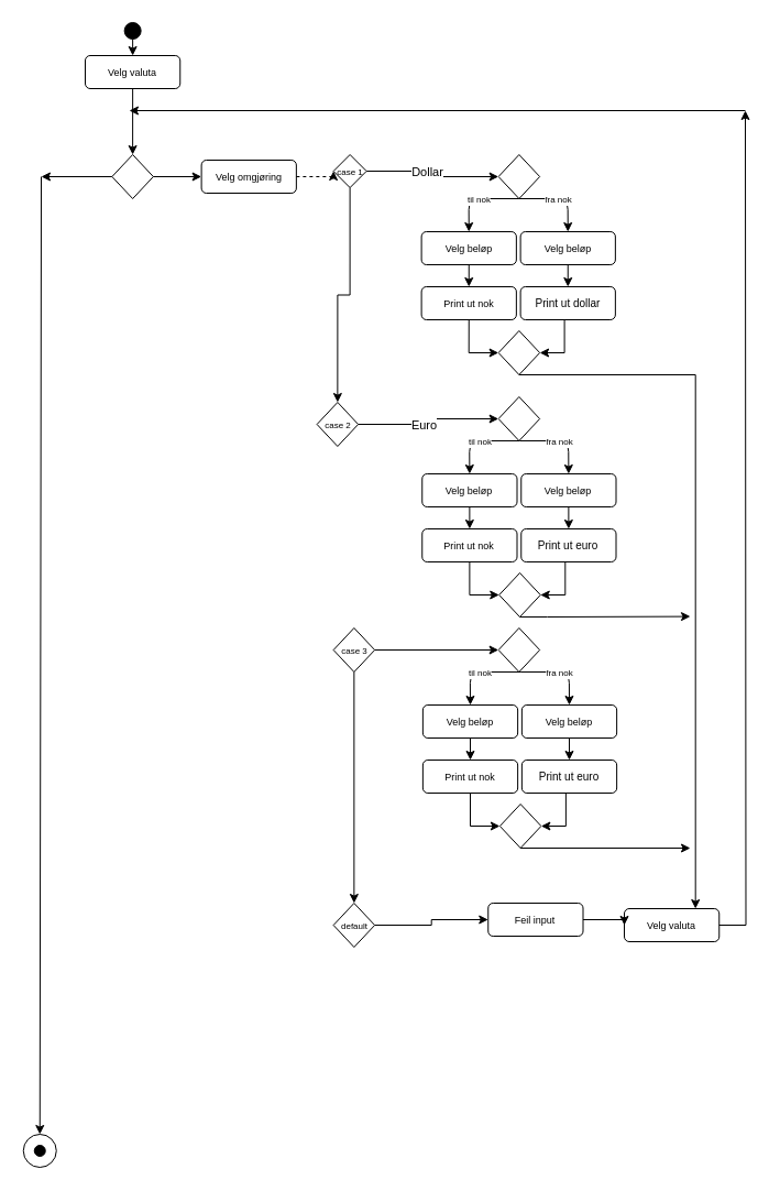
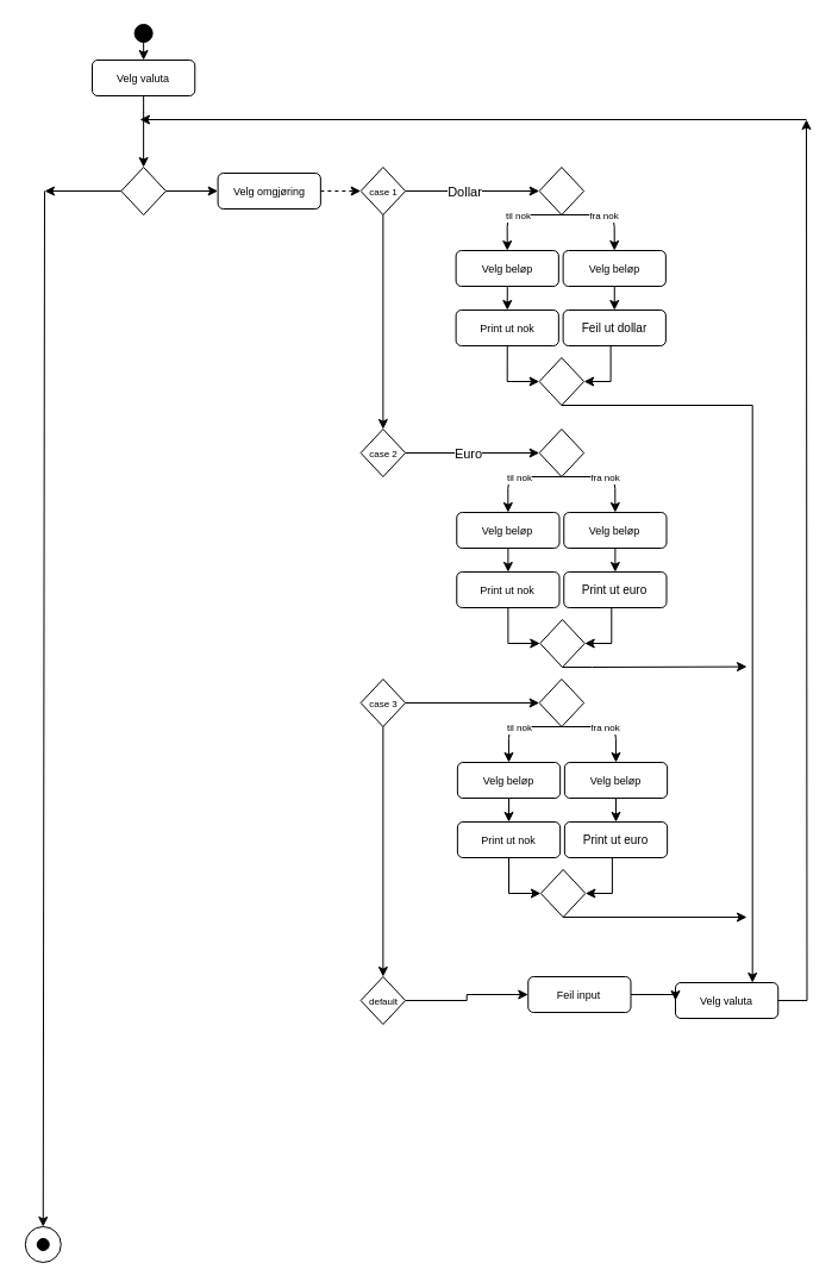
  <mxCell id="0" />
  <mxCell id="1" parent="0" />
  <mxCell id="2" value="" style="ellipse;whiteSpace=wrap;html=1;aspect=fixed;fillColor=#000000;" vertex="1" parent="1"><mxGeometry x="112.63" width="15" height="15" as="geometry" y="20" /></mxCell>
  <mxCell id="3" style="edgeStyle=orthogonalEdgeStyle;rounded=0;orthogonalLoop=1;jettySize=auto;html=1;exitX=0.5;exitY=1;exitDx=0;exitDy=0;entryX=0.5;entryY=0;entryDx=0;entryDy=0;" edge="1" parent="1" source="4" target="7"><mxGeometry relative="1" as="geometry" /></mxCell>
  <mxCell id="4" value="&lt;font style=&quot;font-size: 9px&quot;&gt;Velg valuta&lt;/font&gt;" style="rounded=1;whiteSpace=wrap;html=1;fillColor=none;" vertex="1" parent="1"><mxGeometry x="77" y="50" width="86.25" height="30" as="geometry" /></mxCell>
  <mxCell id="5" value="" style="endArrow=classic;html=1;entryX=0.5;entryY=0;entryDx=0;entryDy=0;exitX=0.5;exitY=1;exitDx=0;exitDy=0;" edge="1" parent="1" source="2" target="4"><mxGeometry width="50" height="50" relative="1" as="geometry"><mxPoint x="317" y="80" as="sourcePoint" /><mxPoint x="367" y="30" as="targetPoint" /><Array as="points" /></mxGeometry></mxCell>
  <mxCell id="6" style="edgeStyle=orthogonalEdgeStyle;rounded=0;orthogonalLoop=1;jettySize=auto;html=1;exitX=1;exitY=0.5;exitDx=0;exitDy=0;entryX=0;entryY=0.5;entryDx=0;entryDy=0;" edge="1" parent="1" source="7" target="30"><mxGeometry relative="1" as="geometry"><mxPoint x="172.62" y="160" as="targetPoint" /></mxGeometry></mxCell>
  <mxCell id="7" value="" style="rhombus;whiteSpace=wrap;html=1;fillColor=none;" vertex="1" parent="1"><mxGeometry x="101.37" y="140" width="37.5" height="40" as="geometry" /></mxCell>
  <mxCell id="8" style="edgeStyle=orthogonalEdgeStyle;rounded=0;orthogonalLoop=1;jettySize=auto;html=1;exitX=0.5;exitY=1;exitDx=0;exitDy=0;entryX=0.5;entryY=0;entryDx=0;entryDy=0;" edge="1" parent="1" source="11" target="14"><mxGeometry relative="1" as="geometry" /></mxCell>
  <mxCell id="9" style="edgeStyle=orthogonalEdgeStyle;rounded=0;orthogonalLoop=1;jettySize=auto;html=1;exitX=1;exitY=0.5;exitDx=0;exitDy=0;entryX=0;entryY=0.5;entryDx=0;entryDy=0;" edge="1" parent="1" source="11" target="20"><mxGeometry relative="1" as="geometry" /></mxCell>
  <mxCell id="10" value="Dollar" style="edgeLabel;html=1;align=center;verticalAlign=middle;resizable=0;points=[];" vertex="1" connectable="0" parent="9"><mxGeometry x="-0.127" relative="1" as="geometry"><mxPoint as="offset" /></mxGeometry></mxCell>
- <mxCell id="11" value="&lt;font style=&quot;font-size: 8px&quot;&gt;case 1&lt;/font&gt;" style="rhombus;whiteSpace=wrap;html=1;fillColor=none;" vertex="1" parent="1"><mxGeometry x="302.62" y="140" width="30" height="30" as="geometry" /></mxCell>
+ <mxCell id="11" value="&lt;font style=&quot;font-size: 8px&quot;&gt;case 1&lt;/font&gt;" style="rhombus;whiteSpace=wrap;html=1;fillColor=none;" vertex="1" parent="1"><mxGeometry x="302.62" y="140" width="37.5" height="40" as="geometry" /></mxCell>
  <mxCell id="12" style="edgeStyle=orthogonalEdgeStyle;rounded=0;orthogonalLoop=1;jettySize=auto;html=1;exitX=1;exitY=0.5;exitDx=0;exitDy=0;entryX=0;entryY=0.5;entryDx=0;entryDy=0;" edge="1" parent="1" source="14" target="37"><mxGeometry relative="1" as="geometry" /></mxCell>
  <mxCell id="13" value="Euro" style="edgeLabel;html=1;align=center;verticalAlign=middle;resizable=0;points=[];" vertex="1" connectable="0" parent="12"><mxGeometry x="-0.335" relative="1" as="geometry"><mxPoint x="15.26" as="offset" /></mxGeometry></mxCell>
- <mxCell id="14" value="&lt;font style=&quot;font-size: 8px&quot;&gt;case 2&lt;/font&gt;" style="rhombus;whiteSpace=wrap;html=1;fillColor=none;" vertex="1" parent="1"><mxGeometry x="287.62" y="365" width="37.5" height="40" as="geometry" /></mxCell>
+ <mxCell id="14" value="&lt;font style=&quot;font-size: 8px&quot;&gt;case 2&lt;/font&gt;" style="rhombus;whiteSpace=wrap;html=1;fillColor=none;" vertex="1" parent="1"><mxGeometry x="302.62" y="360" width="37.5" height="40" as="geometry" /></mxCell>
  <mxCell id="15" style="edgeStyle=orthogonalEdgeStyle;rounded=0;orthogonalLoop=1;jettySize=auto;html=1;exitX=0.5;exitY=1;exitDx=0;exitDy=0;entryX=0.5;entryY=0;entryDx=0;entryDy=0;" edge="1" parent="1" source="17" target="19"><mxGeometry relative="1" as="geometry" /></mxCell>
  <mxCell id="16" style="edgeStyle=orthogonalEdgeStyle;rounded=0;orthogonalLoop=1;jettySize=auto;html=1;exitX=1;exitY=0.5;exitDx=0;exitDy=0;entryX=0;entryY=0.5;entryDx=0;entryDy=0;" edge="1" parent="1" source="17" target="52"><mxGeometry relative="1" as="geometry" /></mxCell>
  <mxCell id="17" value="&lt;font style=&quot;font-size: 8px&quot;&gt;case 3&lt;/font&gt;" style="rhombus;whiteSpace=wrap;html=1;fillColor=none;" vertex="1" parent="1"><mxGeometry x="302.62" y="570" width="37.5" height="40" as="geometry" /></mxCell>
  <mxCell id="18" style="edgeStyle=orthogonalEdgeStyle;rounded=0;orthogonalLoop=1;jettySize=auto;html=1;exitX=1;exitY=0.5;exitDx=0;exitDy=0;entryX=0;entryY=0.5;entryDx=0;entryDy=0;" edge="1" parent="1" source="19" target="67"><mxGeometry relative="1" as="geometry"><mxPoint x="417" y="840" as="targetPoint" /></mxGeometry></mxCell>
  <mxCell id="19" value="&lt;font style=&quot;font-size: 8px&quot;&gt;default&lt;br&gt;&lt;/font&gt;" style="rhombus;whiteSpace=wrap;html=1;fillColor=none;verticalAlign=middle;" vertex="1" parent="1"><mxGeometry x="302.62" y="820" width="37.5" height="40" as="geometry" /></mxCell>
  <mxCell id="20" value="" style="rhombus;whiteSpace=wrap;html=1;fillColor=none;" vertex="1" parent="1"><mxGeometry x="452.62" y="140" width="37.5" height="40" as="geometry" /></mxCell>
  <mxCell id="21" style="edgeStyle=orthogonalEdgeStyle;rounded=0;orthogonalLoop=1;jettySize=auto;html=1;exitX=0.5;exitY=1;exitDx=0;exitDy=0;entryX=0.5;entryY=0;entryDx=0;entryDy=0;" edge="1" parent="1" source="22" target="32"><mxGeometry relative="1" as="geometry" /></mxCell>
  <mxCell id="22" value="&lt;font style=&quot;font-size: 9px&quot;&gt;Velg beløp&lt;/font&gt;" style="rounded=1;whiteSpace=wrap;html=1;fillColor=none;" vertex="1" parent="1"><mxGeometry x="382.62" y="210" width="86.25" height="30" as="geometry" /></mxCell>
  <mxCell id="23" style="edgeStyle=orthogonalEdgeStyle;rounded=0;orthogonalLoop=1;jettySize=auto;html=1;exitX=0.5;exitY=1;exitDx=0;exitDy=0;entryX=0.5;entryY=0;entryDx=0;entryDy=0;" edge="1" parent="1" source="24" target="34"><mxGeometry relative="1" as="geometry" /></mxCell>
  <mxCell id="24" value="&lt;font style=&quot;font-size: 9px&quot;&gt;Velg beløp&lt;/font&gt;" style="rounded=1;whiteSpace=wrap;html=1;fillColor=none;" vertex="1" parent="1"><mxGeometry x="472.62" y="210" width="86.25" height="30" as="geometry" /></mxCell>
  <mxCell id="25" value="" style="endArrow=classic;html=1;exitX=0.5;exitY=1;exitDx=0;exitDy=0;entryX=0.5;entryY=0;entryDx=0;entryDy=0;" edge="1" parent="1" source="20" target="22"><mxGeometry width="50" height="50" relative="1" as="geometry"><mxPoint x="402.62" y="260" as="sourcePoint" /><mxPoint x="452.62" y="210" as="targetPoint" /><Array as="points"><mxPoint x="425.62" y="180" /></Array></mxGeometry></mxCell>
  <mxCell id="26" value="&lt;font style=&quot;font-size: 8px&quot;&gt;til nok&lt;/font&gt;" style="edgeLabel;html=1;align=center;verticalAlign=middle;resizable=0;points=[];" vertex="1" connectable="0" parent="25"><mxGeometry x="-0.015" y="-1" relative="1" as="geometry"><mxPoint as="offset" /></mxGeometry></mxCell>
  <mxCell id="27" value="" style="endArrow=classic;html=1;exitX=0.5;exitY=1;exitDx=0;exitDy=0;entryX=0.5;entryY=0;entryDx=0;entryDy=0;" edge="1" parent="1" source="20" target="24"><mxGeometry width="50" height="50" relative="1" as="geometry"><mxPoint x="481.37" y="190" as="sourcePoint" /><mxPoint x="435.745" y="220" as="targetPoint" /><Array as="points"><mxPoint x="515.62" y="180" /></Array></mxGeometry></mxCell>
  <mxCell id="28" value="&lt;font style=&quot;font-size: 8px&quot;&gt;fra nok&lt;br&gt;&lt;/font&gt;" style="edgeLabel;html=1;align=center;verticalAlign=middle;resizable=0;points=[];" vertex="1" connectable="0" parent="27"><mxGeometry x="-0.054" y="1" relative="1" as="geometry"><mxPoint as="offset" /></mxGeometry></mxCell>
  <mxCell id="29" style="edgeStyle=orthogonalEdgeStyle;rounded=0;orthogonalLoop=1;jettySize=auto;html=1;exitX=1;exitY=0.5;exitDx=0;exitDy=0;entryX=0;entryY=0.5;entryDx=0;entryDy=0;dashed=1;" edge="1" parent="1" source="30" target="11"><mxGeometry relative="1" as="geometry" /></mxCell>
  <mxCell id="30" value="&lt;font style=&quot;font-size: 9px&quot;&gt;Velg omgjøring&lt;br&gt;&lt;/font&gt;" style="rounded=1;whiteSpace=wrap;html=1;fillColor=none;" vertex="1" parent="1"><mxGeometry x="182.62" y="145" width="86.25" height="30" as="geometry" /></mxCell>
  <mxCell id="31" style="edgeStyle=orthogonalEdgeStyle;rounded=0;orthogonalLoop=1;jettySize=auto;html=1;exitX=0.5;exitY=1;exitDx=0;exitDy=0;entryX=0;entryY=0.5;entryDx=0;entryDy=0;" edge="1" parent="1" source="32" target="36"><mxGeometry relative="1" as="geometry" /></mxCell>
  <mxCell id="32" value="&lt;font style=&quot;font-size: 9px&quot;&gt;Print ut nok&lt;/font&gt;" style="rounded=1;whiteSpace=wrap;html=1;fillColor=none;" vertex="1" parent="1"><mxGeometry x="382.62" y="260" width="86.25" height="30" as="geometry" /></mxCell>
  <mxCell id="33" style="edgeStyle=orthogonalEdgeStyle;rounded=0;orthogonalLoop=1;jettySize=auto;html=1;exitX=0.5;exitY=1;exitDx=0;exitDy=0;entryX=1;entryY=0.5;entryDx=0;entryDy=0;" edge="1" parent="1" source="34" target="36"><mxGeometry relative="1" as="geometry"><Array as="points"><mxPoint x="512.62" y="290" /><mxPoint x="512.62" y="320" /></Array></mxGeometry></mxCell>
- <mxCell id="34" value="&lt;font size=&quot;1&quot;&gt;Print ut dollar&lt;/font&gt;" style="rounded=1;whiteSpace=wrap;html=1;fillColor=none;" vertex="1" parent="1"><mxGeometry x="472.62" y="260" width="86.25" height="30" as="geometry" /></mxCell>
+ <mxCell id="34" value="&lt;font size=&quot;1&quot;&gt;Feil ut dollar&lt;/font&gt;" style="rounded=1;whiteSpace=wrap;html=1;fillColor=none;" vertex="1" parent="1"><mxGeometry x="472.62" y="260" width="86.25" height="30" as="geometry" /></mxCell>
  <mxCell id="35" style="edgeStyle=orthogonalEdgeStyle;rounded=0;orthogonalLoop=1;jettySize=auto;html=1;exitX=0.5;exitY=1;exitDx=0;exitDy=0;entryX=0.75;entryY=0;entryDx=0;entryDy=0;" edge="1" parent="1" source="36" target="69"><mxGeometry relative="1" as="geometry"><mxPoint x="637" y="610" as="targetPoint" /><Array as="points"><mxPoint x="632" y="340" /></Array></mxGeometry></mxCell>
  <mxCell id="36" value="" style="rhombus;whiteSpace=wrap;html=1;fillColor=none;" vertex="1" parent="1"><mxGeometry x="452.62" y="300" width="37.5" height="40" as="geometry" /></mxCell>
  <mxCell id="37" value="" style="rhombus;whiteSpace=wrap;html=1;fillColor=none;" vertex="1" parent="1"><mxGeometry x="452.62" y="360" width="37.5" height="40" as="geometry" /></mxCell>
  <mxCell id="38" style="edgeStyle=orthogonalEdgeStyle;rounded=0;orthogonalLoop=1;jettySize=auto;html=1;exitX=0.5;exitY=1;exitDx=0;exitDy=0;entryX=0.5;entryY=0;entryDx=0;entryDy=0;" edge="1" source="39" target="47" parent="1"><mxGeometry relative="1" as="geometry" /></mxCell>
  <mxCell id="39" value="&lt;font style=&quot;font-size: 9px&quot;&gt;Velg beløp&lt;/font&gt;" style="rounded=1;whiteSpace=wrap;html=1;fillColor=none;" vertex="1" parent="1"><mxGeometry x="383.25" y="430" width="86.25" height="30" as="geometry" /></mxCell>
  <mxCell id="40" style="edgeStyle=orthogonalEdgeStyle;rounded=0;orthogonalLoop=1;jettySize=auto;html=1;exitX=0.5;exitY=1;exitDx=0;exitDy=0;entryX=0.5;entryY=0;entryDx=0;entryDy=0;" edge="1" source="41" target="49" parent="1"><mxGeometry relative="1" as="geometry" /></mxCell>
  <mxCell id="41" value="&lt;font style=&quot;font-size: 9px&quot;&gt;Velg beløp&lt;/font&gt;" style="rounded=1;whiteSpace=wrap;html=1;fillColor=none;" vertex="1" parent="1"><mxGeometry x="473.25" y="430" width="86.25" height="30" as="geometry" /></mxCell>
  <mxCell id="42" value="" style="endArrow=classic;html=1;exitX=0.5;exitY=1;exitDx=0;exitDy=0;entryX=0.5;entryY=0;entryDx=0;entryDy=0;" edge="1" target="39" parent="1"><mxGeometry width="50" height="50" relative="1" as="geometry"><mxPoint x="472" y="400" as="sourcePoint" /><mxPoint x="453.25" y="430" as="targetPoint" /><Array as="points"><mxPoint x="426.25" y="400" /></Array></mxGeometry></mxCell>
  <mxCell id="43" value="&lt;font style=&quot;font-size: 8px&quot;&gt;til nok&lt;/font&gt;" style="edgeLabel;html=1;align=center;verticalAlign=middle;resizable=0;points=[];" vertex="1" connectable="0" parent="42"><mxGeometry x="-0.015" y="-1" relative="1" as="geometry"><mxPoint as="offset" /></mxGeometry></mxCell>
  <mxCell id="44" value="" style="endArrow=classic;html=1;exitX=0.5;exitY=1;exitDx=0;exitDy=0;entryX=0.5;entryY=0;entryDx=0;entryDy=0;" edge="1" target="41" parent="1"><mxGeometry width="50" height="50" relative="1" as="geometry"><mxPoint x="472" y="400" as="sourcePoint" /><mxPoint x="436.375" y="440" as="targetPoint" /><Array as="points"><mxPoint x="516.25" y="400" /></Array></mxGeometry></mxCell>
  <mxCell id="45" value="&lt;font style=&quot;font-size: 8px&quot;&gt;fra nok&lt;br&gt;&lt;/font&gt;" style="edgeLabel;html=1;align=center;verticalAlign=middle;resizable=0;points=[];" vertex="1" connectable="0" parent="44"><mxGeometry x="-0.054" y="1" relative="1" as="geometry"><mxPoint as="offset" /></mxGeometry></mxCell>
  <mxCell id="46" style="edgeStyle=orthogonalEdgeStyle;rounded=0;orthogonalLoop=1;jettySize=auto;html=1;exitX=0.5;exitY=1;exitDx=0;exitDy=0;entryX=0;entryY=0.5;entryDx=0;entryDy=0;" edge="1" source="47" target="51" parent="1"><mxGeometry relative="1" as="geometry" /></mxCell>
  <mxCell id="47" value="&lt;font style=&quot;font-size: 9px&quot;&gt;Print ut nok&lt;/font&gt;" style="rounded=1;whiteSpace=wrap;html=1;fillColor=none;" vertex="1" parent="1"><mxGeometry x="383.25" y="480" width="86.25" height="30" as="geometry" /></mxCell>
  <mxCell id="48" style="edgeStyle=orthogonalEdgeStyle;rounded=0;orthogonalLoop=1;jettySize=auto;html=1;exitX=0.5;exitY=1;exitDx=0;exitDy=0;entryX=1;entryY=0.5;entryDx=0;entryDy=0;" edge="1" source="49" target="51" parent="1"><mxGeometry relative="1" as="geometry"><Array as="points"><mxPoint x="513.25" y="510" /><mxPoint x="513.25" y="540" /></Array></mxGeometry></mxCell>
  <mxCell id="49" value="&lt;font size=&quot;1&quot;&gt;Print ut euro&lt;/font&gt;" style="rounded=1;whiteSpace=wrap;html=1;fillColor=none;" vertex="1" parent="1"><mxGeometry x="473.25" y="480" width="86.25" height="30" as="geometry" /></mxCell>
  <mxCell id="50" style="edgeStyle=orthogonalEdgeStyle;rounded=0;orthogonalLoop=1;jettySize=auto;html=1;exitX=0.5;exitY=1;exitDx=0;exitDy=0;" edge="1" parent="1" source="51"><mxGeometry relative="1" as="geometry"><mxPoint x="627" y="559.588" as="targetPoint" /><Array as="points"><mxPoint x="497" y="560" /><mxPoint x="497" y="560" /></Array></mxGeometry></mxCell>
  <mxCell id="51" value="" style="rhombus;whiteSpace=wrap;html=1;fillColor=none;" vertex="1" parent="1"><mxGeometry x="453.25" y="520" width="37.5" height="40" as="geometry" /></mxCell>
  <mxCell id="52" value="" style="rhombus;whiteSpace=wrap;html=1;fillColor=none;" vertex="1" parent="1"><mxGeometry x="452.62" y="570" width="37.5" height="40" as="geometry" /></mxCell>
  <mxCell id="53" style="edgeStyle=orthogonalEdgeStyle;rounded=0;orthogonalLoop=1;jettySize=auto;html=1;exitX=0.5;exitY=1;exitDx=0;exitDy=0;entryX=0.5;entryY=0;entryDx=0;entryDy=0;" edge="1" source="54" target="62" parent="1"><mxGeometry relative="1" as="geometry" /></mxCell>
  <mxCell id="54" value="&lt;font style=&quot;font-size: 9px&quot;&gt;Velg beløp&lt;/font&gt;" style="rounded=1;whiteSpace=wrap;html=1;fillColor=none;" vertex="1" parent="1"><mxGeometry x="383.88" y="640" width="86.25" height="30" as="geometry" /></mxCell>
  <mxCell id="55" style="edgeStyle=orthogonalEdgeStyle;rounded=0;orthogonalLoop=1;jettySize=auto;html=1;exitX=0.5;exitY=1;exitDx=0;exitDy=0;entryX=0.5;entryY=0;entryDx=0;entryDy=0;" edge="1" source="56" target="64" parent="1"><mxGeometry relative="1" as="geometry" /></mxCell>
  <mxCell id="56" value="&lt;font style=&quot;font-size: 9px&quot;&gt;Velg beløp&lt;/font&gt;" style="rounded=1;whiteSpace=wrap;html=1;fillColor=none;" vertex="1" parent="1"><mxGeometry x="473.88" y="640" width="86.25" height="30" as="geometry" /></mxCell>
  <mxCell id="57" value="" style="endArrow=classic;html=1;exitX=0.5;exitY=1;exitDx=0;exitDy=0;entryX=0.5;entryY=0;entryDx=0;entryDy=0;" edge="1" target="54" parent="1"><mxGeometry width="50" height="50" relative="1" as="geometry"><mxPoint x="472.63" y="610" as="sourcePoint" /><mxPoint x="453.88" y="640" as="targetPoint" /><Array as="points"><mxPoint x="426.88" y="610" /></Array></mxGeometry></mxCell>
  <mxCell id="58" value="&lt;font style=&quot;font-size: 8px&quot;&gt;til nok&lt;/font&gt;" style="edgeLabel;html=1;align=center;verticalAlign=middle;resizable=0;points=[];" vertex="1" connectable="0" parent="57"><mxGeometry x="-0.015" y="-1" relative="1" as="geometry"><mxPoint as="offset" /></mxGeometry></mxCell>
  <mxCell id="59" value="" style="endArrow=classic;html=1;exitX=0.5;exitY=1;exitDx=0;exitDy=0;entryX=0.5;entryY=0;entryDx=0;entryDy=0;" edge="1" target="56" parent="1"><mxGeometry width="50" height="50" relative="1" as="geometry"><mxPoint x="472.63" y="610" as="sourcePoint" /><mxPoint x="437.005" y="650" as="targetPoint" /><Array as="points"><mxPoint x="516.88" y="610" /></Array></mxGeometry></mxCell>
  <mxCell id="60" value="&lt;font style=&quot;font-size: 8px&quot;&gt;fra nok&lt;br&gt;&lt;/font&gt;" style="edgeLabel;html=1;align=center;verticalAlign=middle;resizable=0;points=[];" vertex="1" connectable="0" parent="59"><mxGeometry x="-0.054" y="1" relative="1" as="geometry"><mxPoint as="offset" /></mxGeometry></mxCell>
  <mxCell id="61" style="edgeStyle=orthogonalEdgeStyle;rounded=0;orthogonalLoop=1;jettySize=auto;html=1;exitX=0.5;exitY=1;exitDx=0;exitDy=0;entryX=0;entryY=0.5;entryDx=0;entryDy=0;" edge="1" source="62" target="65" parent="1"><mxGeometry relative="1" as="geometry" /></mxCell>
  <mxCell id="62" value="&lt;font style=&quot;font-size: 9px&quot;&gt;Print ut nok&lt;/font&gt;" style="rounded=1;whiteSpace=wrap;html=1;fillColor=none;" vertex="1" parent="1"><mxGeometry x="383.88" y="690" width="86.25" height="30" as="geometry" /></mxCell>
  <mxCell id="63" style="edgeStyle=orthogonalEdgeStyle;rounded=0;orthogonalLoop=1;jettySize=auto;html=1;exitX=0.5;exitY=1;exitDx=0;exitDy=0;entryX=1;entryY=0.5;entryDx=0;entryDy=0;" edge="1" source="64" target="65" parent="1"><mxGeometry relative="1" as="geometry"><Array as="points"><mxPoint x="513.88" y="720" /><mxPoint x="513.88" y="750" /></Array></mxGeometry></mxCell>
  <mxCell id="64" value="&lt;font size=&quot;1&quot;&gt;Print ut euro&lt;/font&gt;" style="rounded=1;whiteSpace=wrap;html=1;fillColor=none;" vertex="1" parent="1"><mxGeometry x="473.88" y="690" width="86.25" height="30" as="geometry" /></mxCell>
  <mxCell id="65" value="" style="rhombus;whiteSpace=wrap;html=1;fillColor=none;" vertex="1" parent="1"><mxGeometry x="453.88" y="730" width="37.5" height="40" as="geometry" /></mxCell>
  <mxCell id="66" style="edgeStyle=orthogonalEdgeStyle;rounded=0;orthogonalLoop=1;jettySize=auto;html=1;exitX=1;exitY=0.5;exitDx=0;exitDy=0;entryX=0;entryY=0.5;entryDx=0;entryDy=0;" edge="1" parent="1" source="67" target="69"><mxGeometry relative="1" as="geometry" /></mxCell>
  <mxCell id="67" value="&lt;font style=&quot;font-size: 9px&quot;&gt;Feil input&lt;/font&gt;" style="rounded=1;whiteSpace=wrap;html=1;fillColor=none;" vertex="1" parent="1"><mxGeometry x="443.25" y="820" width="86.25" height="30" as="geometry" /></mxCell>
  <mxCell id="68" style="edgeStyle=orthogonalEdgeStyle;rounded=0;orthogonalLoop=1;jettySize=auto;html=1;exitX=1;exitY=0.5;exitDx=0;exitDy=0;" edge="1" parent="1" source="69"><mxGeometry relative="1" as="geometry"><mxPoint x="677" y="100" as="targetPoint" /></mxGeometry></mxCell>
  <mxCell id="69" value="&lt;font style=&quot;font-size: 9px&quot;&gt;Velg valuta&lt;/font&gt;" style="rounded=1;whiteSpace=wrap;html=1;fillColor=none;" vertex="1" parent="1"><mxGeometry x="567" y="825" width="86.25" height="30" as="geometry" /></mxCell>
  <mxCell id="70" value="" style="endArrow=classic;html=1;" edge="1" parent="1"><mxGeometry width="50" height="50" relative="1" as="geometry"><mxPoint x="677" y="100" as="sourcePoint" /><mxPoint x="117" y="100" as="targetPoint" /></mxGeometry></mxCell>
  <mxCell id="71" value="" style="endArrow=classic;html=1;entryX=0.5;entryY=0;entryDx=0;entryDy=0;" edge="1" parent="1" target="73"><mxGeometry width="50" height="50" relative="1" as="geometry"><mxPoint x="37" y="160" as="sourcePoint" /><mxPoint x="37" y="940" as="targetPoint" /></mxGeometry></mxCell>
  <mxCell id="72" value="" style="endArrow=classic;html=1;exitX=0;exitY=0.5;exitDx=0;exitDy=0;" edge="1" parent="1" source="7"><mxGeometry width="50" height="50" relative="1" as="geometry"><mxPoint x="17" y="160" as="sourcePoint" /><mxPoint x="37" y="160" as="targetPoint" /></mxGeometry></mxCell>
  <mxCell id="73" value="" style="ellipse;whiteSpace=wrap;html=1;aspect=fixed;fillColor=none;" vertex="1" parent="1"><mxGeometry x="20.75" y="1030" width="30" height="30" as="geometry" /></mxCell>
  <mxCell id="74" value="" style="ellipse;whiteSpace=wrap;html=1;aspect=fixed;fillColor=#000000;" vertex="1" parent="1"><mxGeometry x="30.75" y="1040" width="10" height="10" as="geometry" /></mxCell>
  <mxCell id="75" value="" style="endArrow=classic;html=1;exitX=0.5;exitY=1;exitDx=0;exitDy=0;" edge="1" parent="1" source="65"><mxGeometry width="50" height="50" relative="1" as="geometry"><mxPoint x="490.12" y="800" as="sourcePoint" /><mxPoint x="627" y="770" as="targetPoint" /></mxGeometry></mxCell>
